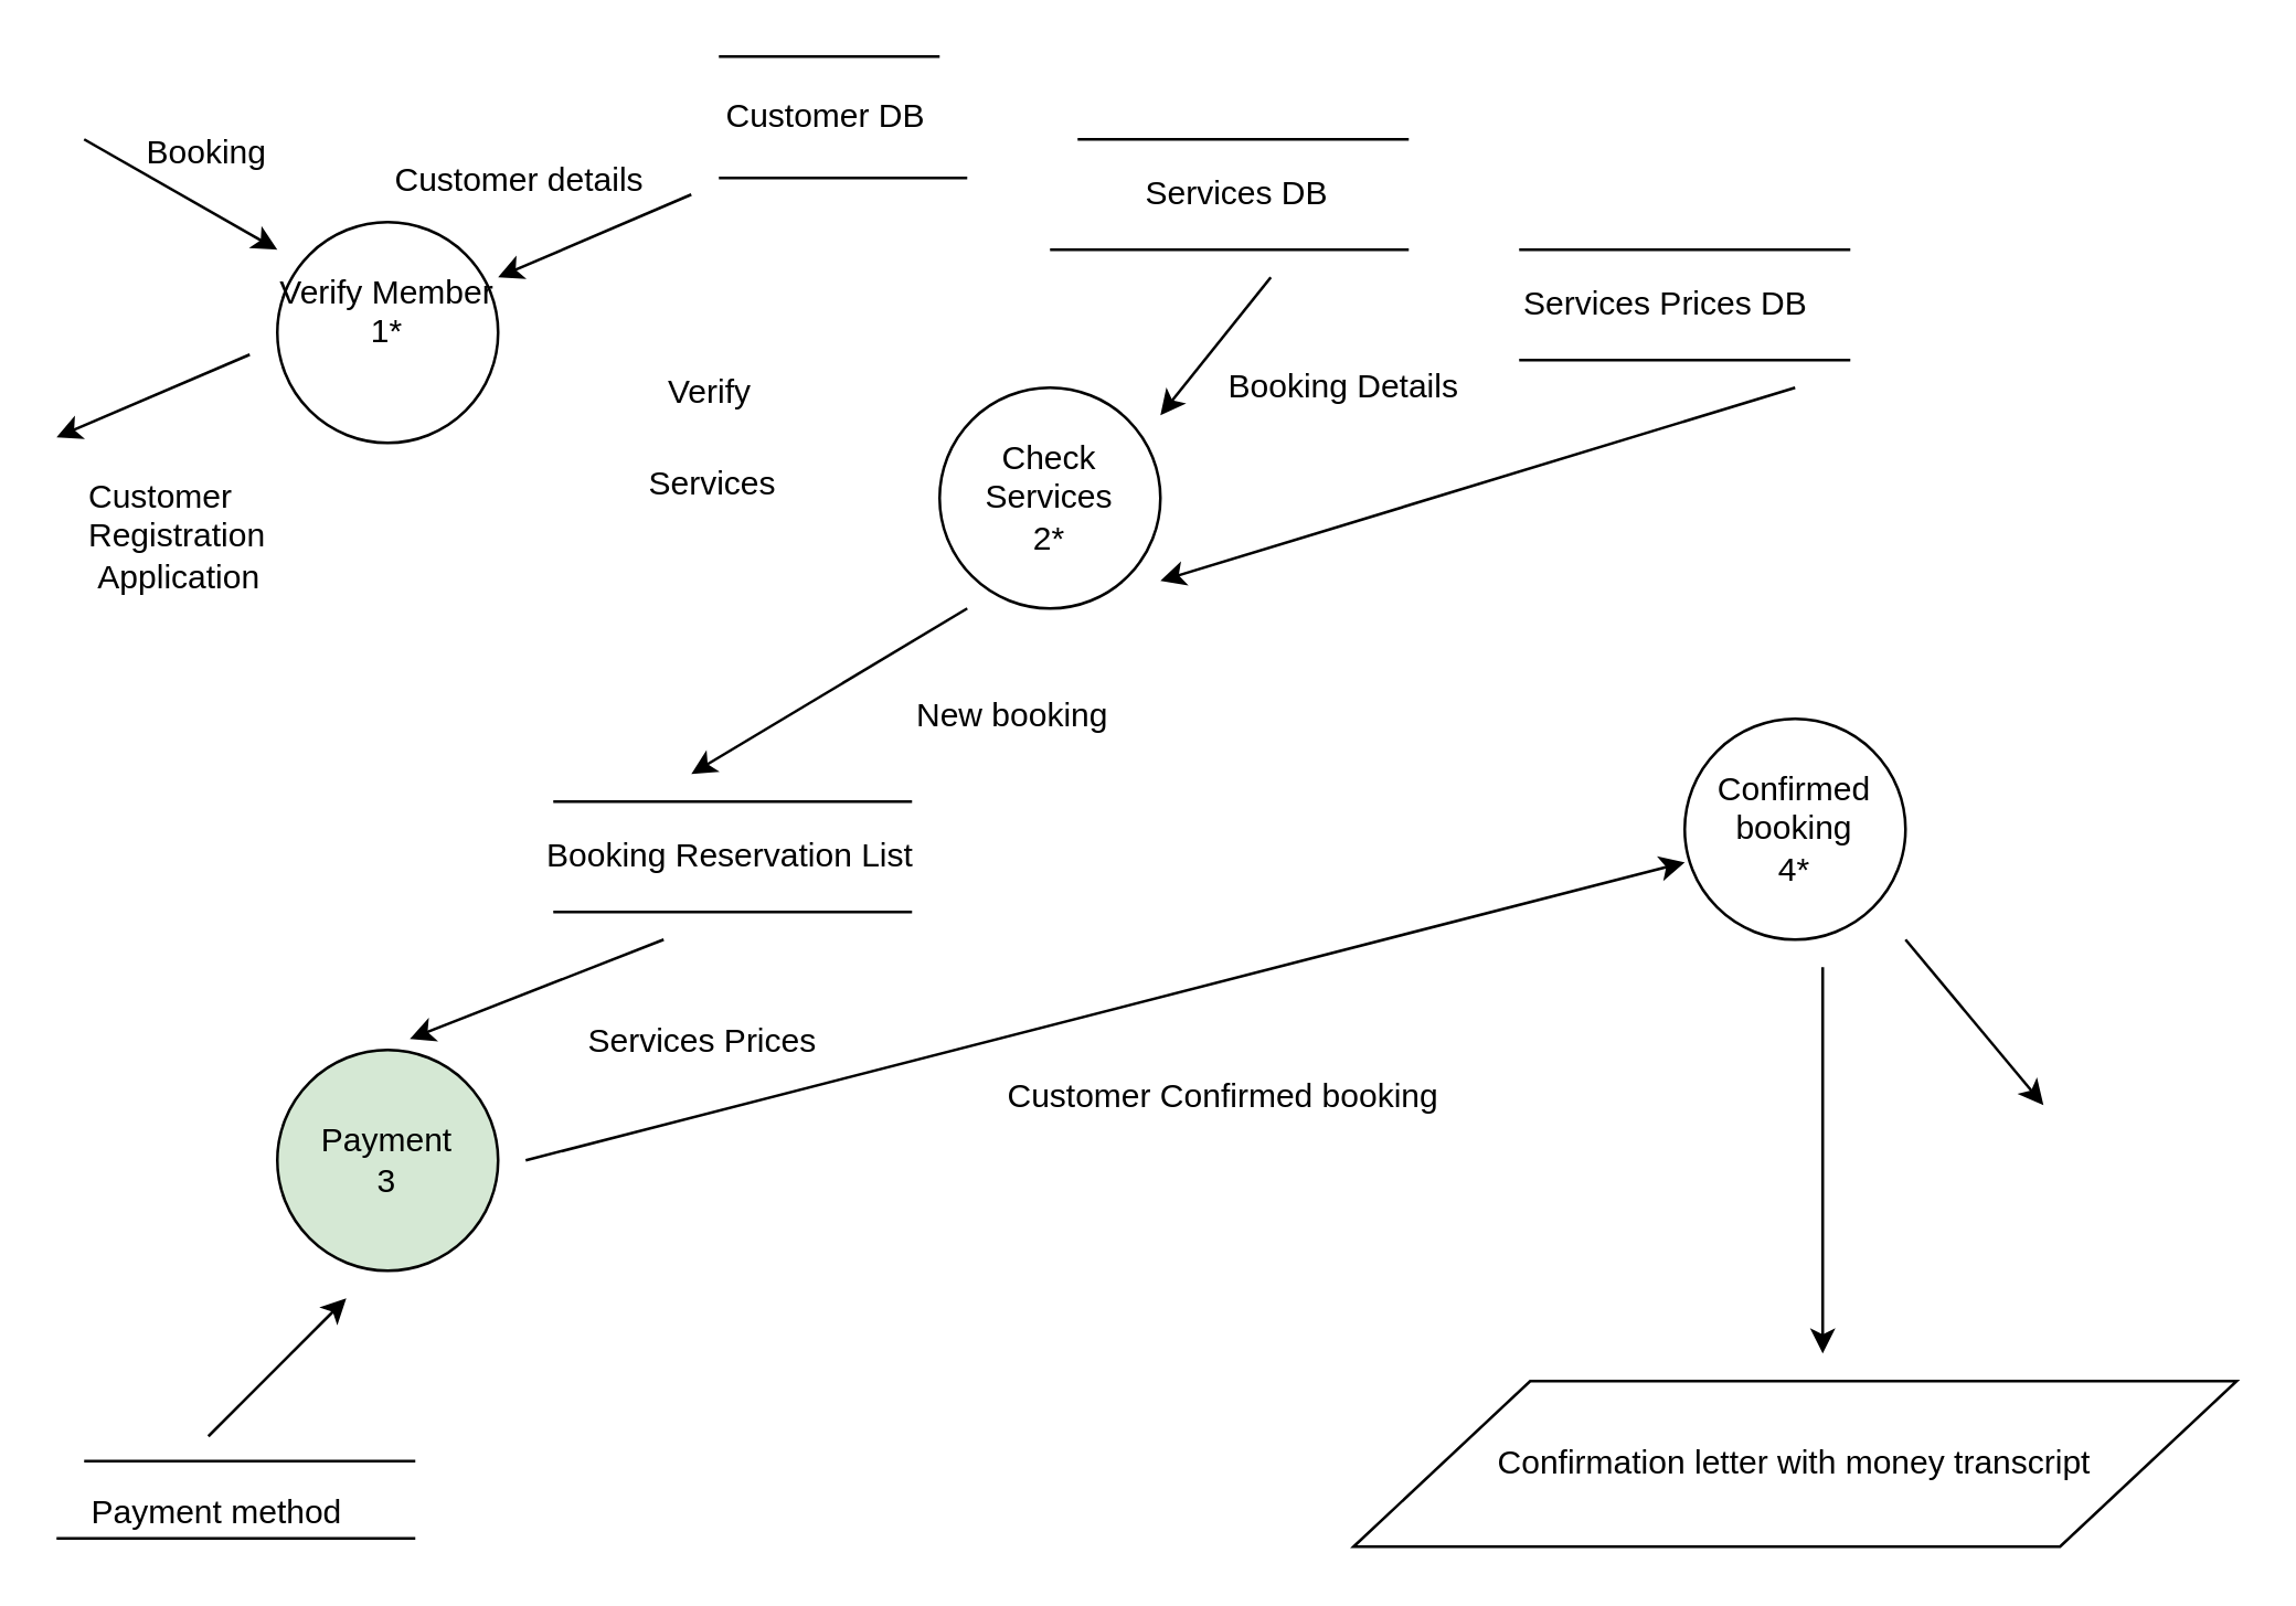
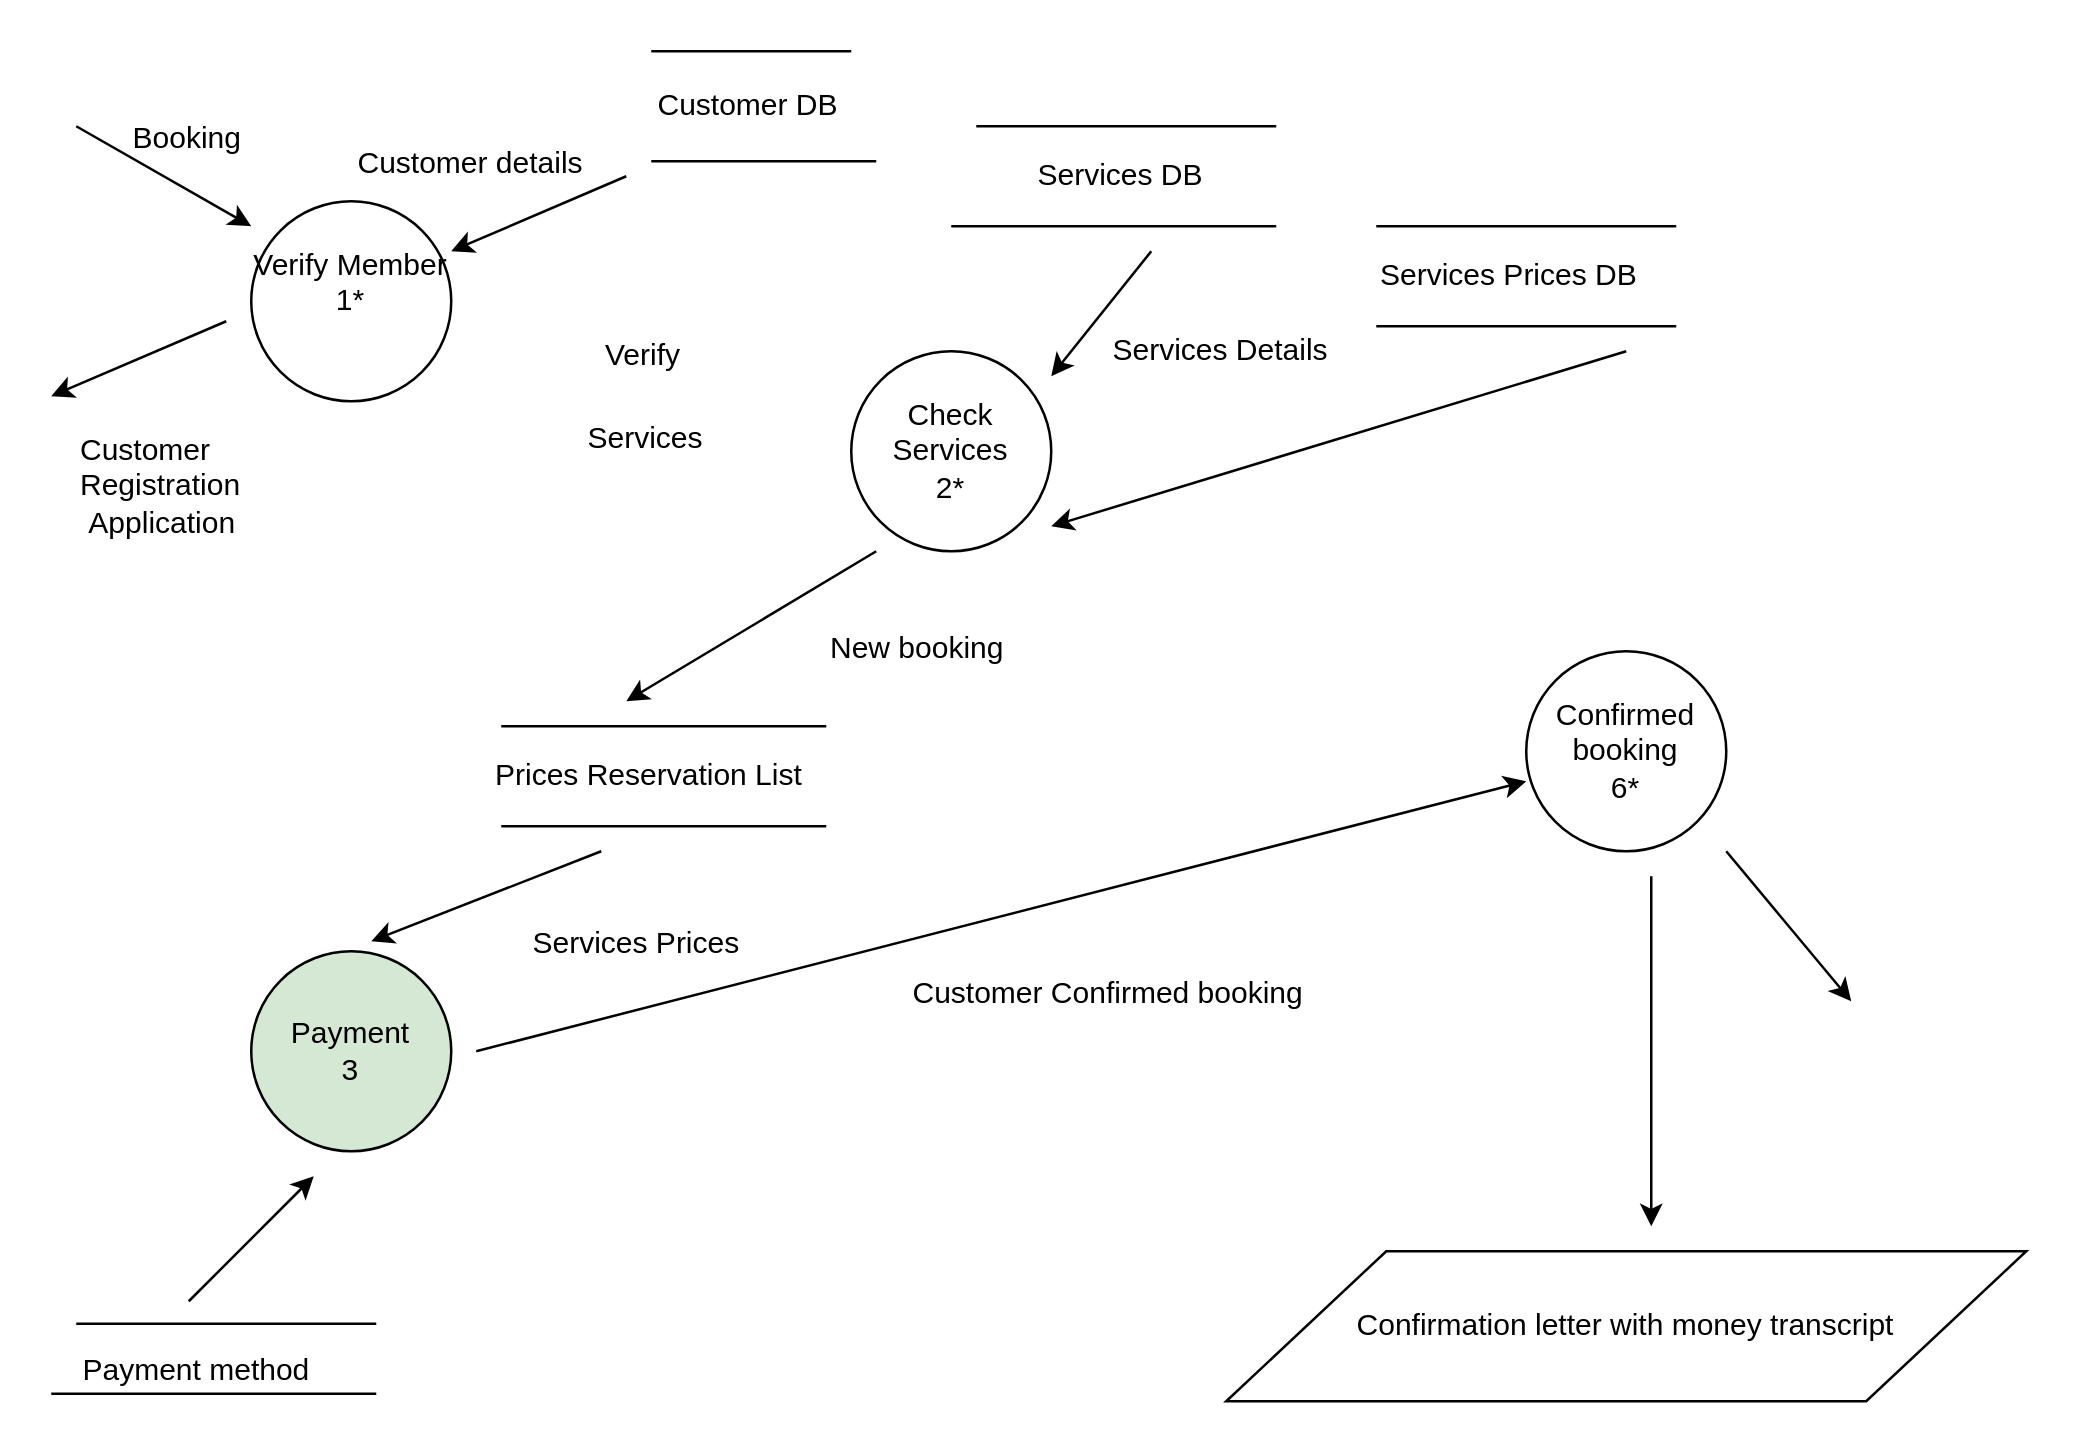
  <mxCell id="0" />
  <mxCell id="1" parent="0" />
  <mxCell id="2" value="Verify Member&lt;br&gt;1*&lt;br&gt;&lt;br&gt;" style="ellipse;whiteSpace=wrap;html=1;aspect=fixed;" vertex="1" parent="1"><mxGeometry x="100" y="80" width="80" height="80" as="geometry" /></mxCell>
  <mxCell id="3" value="Check Services&lt;br&gt;2*&lt;br&gt;" style="ellipse;whiteSpace=wrap;html=1;aspect=fixed;" vertex="1" parent="1"><mxGeometry x="340" y="140" width="80" height="80" as="geometry" /></mxCell>
- <mxCell id="4" value="Confirmed booking&lt;br&gt;4*&lt;br&gt;" style="ellipse;whiteSpace=wrap;html=1;aspect=fixed;" vertex="1" parent="1"><mxGeometry x="610" y="260" width="80" height="80" as="geometry" /></mxCell>
+ <mxCell id="4" value="Confirmed booking&lt;br&gt;6*&lt;br&gt;" style="ellipse;whiteSpace=wrap;html=1;aspect=fixed;" vertex="1" parent="1"><mxGeometry x="610" y="260" width="80" height="80" as="geometry" /></mxCell>
  <mxCell id="5" value="Payment&lt;br&gt;3&lt;br&gt;" style="ellipse;whiteSpace=wrap;html=1;aspect=fixed;fillColor=#d5e8d4;" vertex="1" parent="1"><mxGeometry x="100" y="380" width="80" height="80" as="geometry" /></mxCell>
  <mxCell id="6" value="" style="endArrow=none;html=1;" edge="1" parent="1"><mxGeometry width="50" height="50" relative="1" as="geometry"><mxPoint x="260" y="20" as="sourcePoint" /><mxPoint x="340" y="20" as="targetPoint" /></mxGeometry></mxCell>
  <mxCell id="7" value="" style="endArrow=none;html=1;" edge="1" parent="1"><mxGeometry width="50" height="50" relative="1" as="geometry"><mxPoint x="260" y="64" as="sourcePoint" /><mxPoint x="350" y="64" as="targetPoint" /></mxGeometry></mxCell>
  <mxCell id="8" value="" style="endArrow=none;html=1;" edge="1" parent="1"><mxGeometry width="50" height="50" relative="1" as="geometry"><mxPoint x="390" y="50" as="sourcePoint" /><mxPoint x="510" y="50" as="targetPoint" /></mxGeometry></mxCell>
  <mxCell id="9" value="" style="endArrow=none;html=1;" edge="1" parent="1"><mxGeometry width="50" height="50" relative="1" as="geometry"><mxPoint x="380" y="90" as="sourcePoint" /><mxPoint x="510" y="90" as="targetPoint" /></mxGeometry></mxCell>
  <mxCell id="10" value="" style="endArrow=classic;html=1;" edge="1" parent="1"><mxGeometry width="50" height="50" relative="1" as="geometry"><mxPoint x="30" y="50" as="sourcePoint" /><mxPoint x="100" y="90" as="targetPoint" /></mxGeometry></mxCell>
  <mxCell id="11" value="" style="endArrow=classic;html=1;" edge="1" parent="1"><mxGeometry width="50" height="50" relative="1" as="geometry"><mxPoint x="90" y="128" as="sourcePoint" /><mxPoint x="20" y="158" as="targetPoint" /></mxGeometry></mxCell>
  <mxCell id="12" value="" style="endArrow=classic;html=1;" edge="1" parent="1"><mxGeometry width="50" height="50" relative="1" as="geometry"><mxPoint x="690" y="340" as="sourcePoint" /><mxPoint x="740" y="400" as="targetPoint" /></mxGeometry></mxCell>
  <mxCell id="13" value="" style="endArrow=classic;html=1;entryX=0;entryY=0.65;entryDx=0;entryDy=0;entryPerimeter=0;" edge="1" parent="1" target="4"><mxGeometry width="50" height="50" relative="1" as="geometry"><mxPoint x="190" y="420" as="sourcePoint" /><mxPoint x="240" y="390" as="targetPoint" /></mxGeometry></mxCell>
  <mxCell id="14" value="" style="endArrow=classic;html=1;" edge="1" parent="1"><mxGeometry width="50" height="50" relative="1" as="geometry"><mxPoint x="75" y="520" as="sourcePoint" /><mxPoint x="125" y="470" as="targetPoint" /></mxGeometry></mxCell>
  <mxCell id="15" value="" style="endArrow=classic;html=1;" edge="1" parent="1"><mxGeometry width="50" height="50" relative="1" as="geometry"><mxPoint x="350" y="220" as="sourcePoint" /><mxPoint x="250" y="280" as="targetPoint" /></mxGeometry></mxCell>
  <mxCell id="16" value="" style="endArrow=classic;html=1;entryX=0.6;entryY=-0.05;entryDx=0;entryDy=0;entryPerimeter=0;" edge="1" parent="1" target="5"><mxGeometry width="50" height="50" relative="1" as="geometry"><mxPoint x="240" y="340" as="sourcePoint" /><mxPoint x="150" y="290" as="targetPoint" /></mxGeometry></mxCell>
  <mxCell id="17" value="" style="endArrow=none;html=1;" edge="1" parent="1"><mxGeometry width="50" height="50" relative="1" as="geometry"><mxPoint x="30" y="529" as="sourcePoint" /><mxPoint x="150" y="529" as="targetPoint" /></mxGeometry></mxCell>
  <mxCell id="18" value="" style="endArrow=none;html=1;" edge="1" parent="1"><mxGeometry width="50" height="50" relative="1" as="geometry"><mxPoint x="20" y="557" as="sourcePoint" /><mxPoint x="150" y="557" as="targetPoint" /></mxGeometry></mxCell>
  <mxCell id="19" value="" style="endArrow=none;html=1;" edge="1" parent="1"><mxGeometry width="50" height="50" relative="1" as="geometry"><mxPoint x="200" y="290" as="sourcePoint" /><mxPoint x="330" y="290" as="targetPoint" /></mxGeometry></mxCell>
  <mxCell id="20" value="" style="endArrow=none;html=1;" edge="1" parent="1"><mxGeometry width="50" height="50" relative="1" as="geometry"><mxPoint x="200" y="330" as="sourcePoint" /><mxPoint x="330" y="330" as="targetPoint" /></mxGeometry></mxCell>
  <mxCell id="21" value="" style="endArrow=classic;html=1;" edge="1" parent="1"><mxGeometry width="50" height="50" relative="1" as="geometry"><mxPoint x="660" y="350" as="sourcePoint" /><mxPoint x="660" y="490" as="targetPoint" /><Array as="points" /></mxGeometry></mxCell>
  <mxCell id="22" value="" style="endArrow=none;html=1;" edge="1" parent="1"><mxGeometry width="50" height="50" relative="1" as="geometry"><mxPoint x="550" y="90" as="sourcePoint" /><mxPoint x="670" y="90" as="targetPoint" /></mxGeometry></mxCell>
  <mxCell id="23" value="" style="endArrow=none;html=1;" edge="1" parent="1"><mxGeometry width="50" height="50" relative="1" as="geometry"><mxPoint x="550" y="130" as="sourcePoint" /><mxPoint x="670" y="130" as="targetPoint" /></mxGeometry></mxCell>
  <mxCell id="24" value="" style="endArrow=classic;html=1;" edge="1" parent="1"><mxGeometry width="50" height="50" relative="1" as="geometry"><mxPoint x="460" y="100" as="sourcePoint" /><mxPoint x="420" y="150" as="targetPoint" /></mxGeometry></mxCell>
  <mxCell id="25" value="" style="endArrow=classic;html=1;" edge="1" parent="1"><mxGeometry width="50" height="50" relative="1" as="geometry"><mxPoint x="650" y="140" as="sourcePoint" /><mxPoint x="420" y="210" as="targetPoint" /></mxGeometry></mxCell>
  <mxCell id="26" value="" style="endArrow=classic;html=1;" edge="1" parent="1"><mxGeometry width="50" height="50" relative="1" as="geometry"><mxPoint x="250" y="70" as="sourcePoint" /><mxPoint x="180" y="100" as="targetPoint" /></mxGeometry></mxCell>
  <mxCell id="27" value="Booking" style="text;html=1;resizable=0;points=[];autosize=1;align=left;verticalAlign=top;spacingTop=-4;" vertex="1" parent="1"><mxGeometry x="51" y="45" width="60" height="20" as="geometry" /></mxCell>
  <mxCell id="28" value="Customer &lt;br&gt;Registration&amp;nbsp;&lt;br&gt;&amp;nbsp;Application" style="text;html=1;resizable=0;points=[];autosize=1;align=left;verticalAlign=top;spacingTop=-4;" vertex="1" parent="1"><mxGeometry x="30" y="170" width="80" height="40" as="geometry" /></mxCell>
  <mxCell id="29" value="Customer details" style="text;html=1;resizable=0;points=[];autosize=1;align=left;verticalAlign=top;spacingTop=-4;" vertex="1" parent="1"><mxGeometry x="141" y="55" width="110" height="20" as="geometry" /></mxCell>
  <mxCell id="30" value="Customer DB" style="text;html=1;resizable=0;points=[];autosize=1;align=left;verticalAlign=top;spacingTop=-4;" vertex="1" parent="1"><mxGeometry x="261" y="32" width="90" height="20" as="geometry" /></mxCell>
  <mxCell id="31" value="Verify" style="text;html=1;resizable=0;points=[];autosize=1;align=left;verticalAlign=top;spacingTop=-4;" vertex="1" parent="1"><mxGeometry x="240" y="132" width="50" height="20" as="geometry" /></mxCell>
  <mxCell id="32" value="Services" style="text;html=1;resizable=0;points=[];autosize=1;align=left;verticalAlign=top;spacingTop=-4;" vertex="1" parent="1"><mxGeometry x="233" y="165" width="60" height="20" as="geometry" /></mxCell>
  <mxCell id="33" value="New booking" style="text;html=1;resizable=0;points=[];autosize=1;align=left;verticalAlign=top;spacingTop=-4;" vertex="1" parent="1"><mxGeometry x="330" y="249" width="80" height="20" as="geometry" /></mxCell>
  <mxCell id="34" value="Services DB" style="text;html=1;resizable=0;points=[];autosize=1;align=left;verticalAlign=top;spacingTop=-4;" vertex="1" parent="1"><mxGeometry x="413" y="60" width="80" height="20" as="geometry" /></mxCell>
- <mxCell id="35" value="Booking Details" style="text;html=1;resizable=0;points=[];autosize=1;align=left;verticalAlign=top;spacingTop=-4;" vertex="1" parent="1"><mxGeometry x="443" y="130" width="100" height="20" as="geometry" /></mxCell>
+ <mxCell id="35" value="Services Details" style="text;html=1;resizable=0;points=[];autosize=1;align=left;verticalAlign=top;spacingTop=-4;" vertex="1" parent="1"><mxGeometry x="443" y="130" width="100" height="20" as="geometry" /></mxCell>
  <mxCell id="36" value="Services Prices DB" style="text;html=1;resizable=0;points=[];autosize=1;align=left;verticalAlign=top;spacingTop=-4;" vertex="1" parent="1"><mxGeometry x="550" y="100" width="120" height="20" as="geometry" /></mxCell>
- <mxCell id="37" value="Booking Reservation List" style="text;html=1;resizable=0;points=[];autosize=1;align=left;verticalAlign=top;spacingTop=-4;" vertex="1" parent="1"><mxGeometry x="196" y="300" width="150" height="20" as="geometry" /></mxCell>
+ <mxCell id="37" value="Prices Reservation List" style="text;html=1;resizable=0;points=[];autosize=1;align=left;verticalAlign=top;spacingTop=-4;" vertex="1" parent="1"><mxGeometry x="196" y="300" width="150" height="20" as="geometry" /></mxCell>
  <mxCell id="38" value="Services Prices" style="text;html=1;resizable=0;points=[];autosize=1;align=left;verticalAlign=top;spacingTop=-4;" vertex="1" parent="1"><mxGeometry x="211" y="367" width="100" height="20" as="geometry" /></mxCell>
  <mxCell id="39" value="Payment method" style="text;html=1;resizable=0;points=[];autosize=1;align=left;verticalAlign=top;spacingTop=-4;" vertex="1" parent="1"><mxGeometry x="31" y="538" width="110" height="20" as="geometry" /></mxCell>
  <mxCell id="40" value="Customer Confirmed booking" style="text;html=1;resizable=0;points=[];autosize=1;align=left;verticalAlign=top;spacingTop=-4;" vertex="1" parent="1"><mxGeometry x="363" y="387" width="170" height="20" as="geometry" /></mxCell>
  <mxCell id="41" value="Confirmation letter with money transcript" style="shape=parallelogram;perimeter=parallelogramPerimeter;whiteSpace=wrap;html=1;" vertex="1" parent="1"><mxGeometry x="490" y="500" width="320" height="60" as="geometry" /></mxCell>
